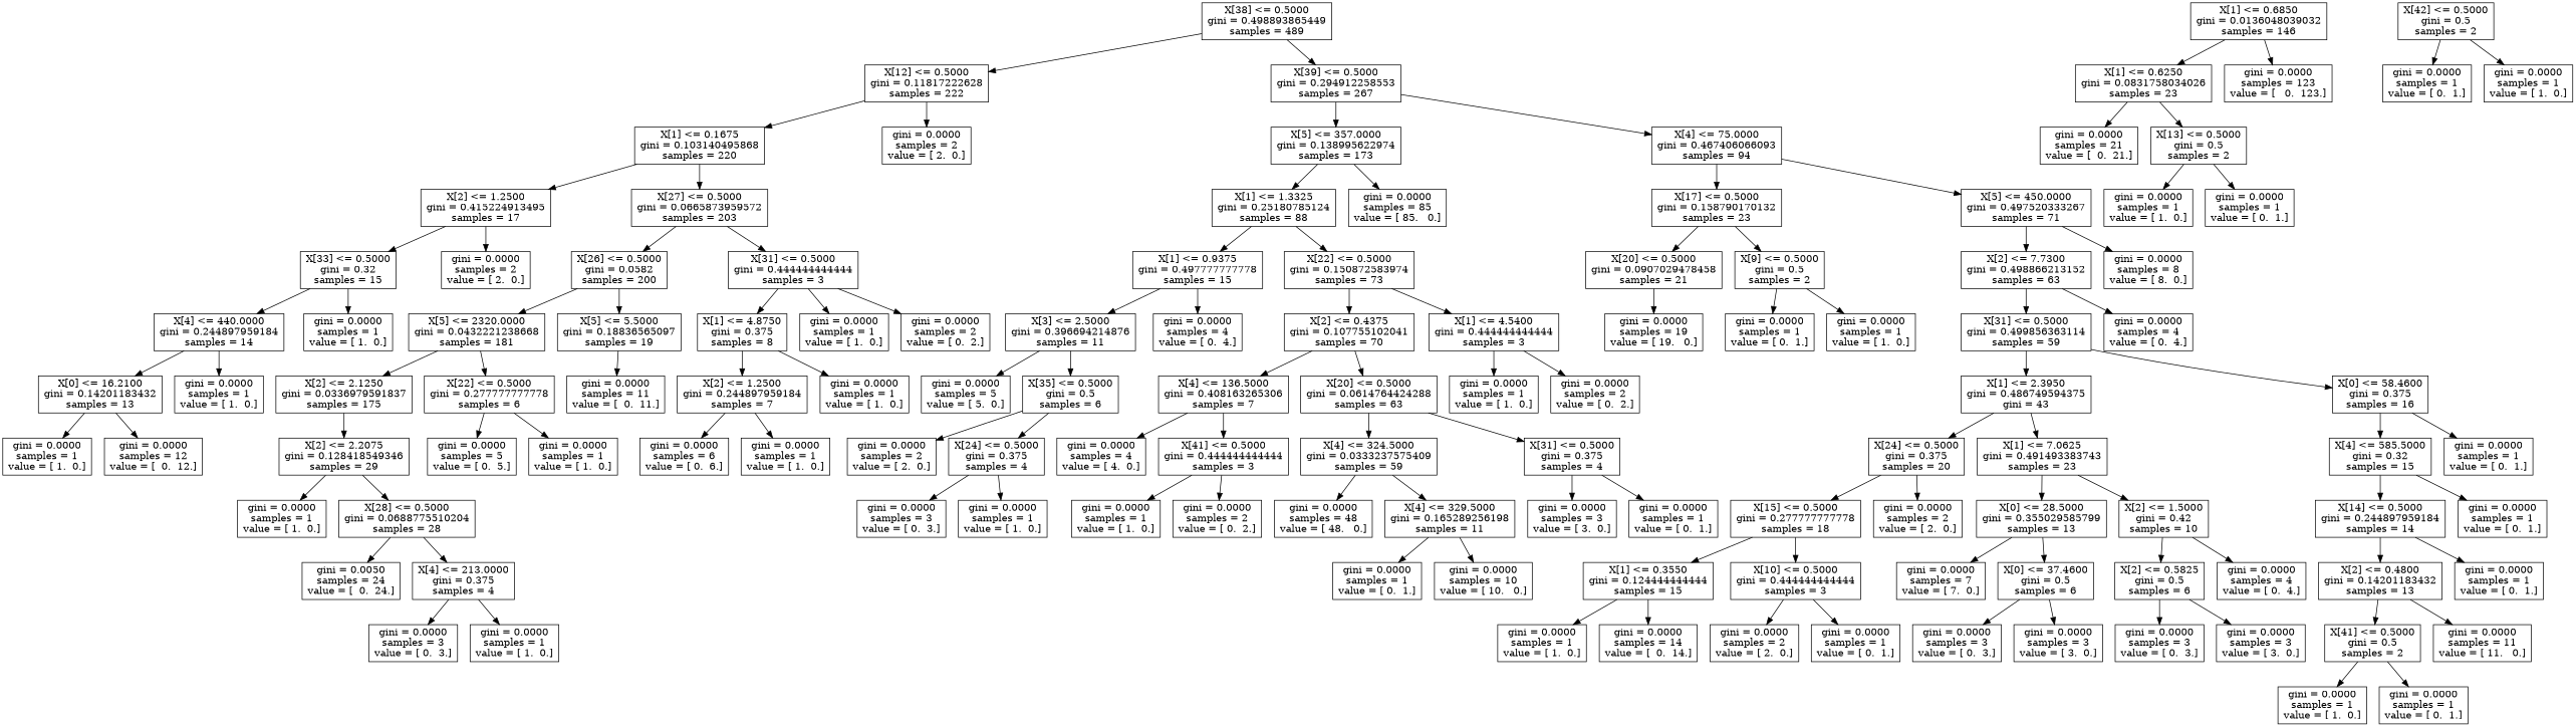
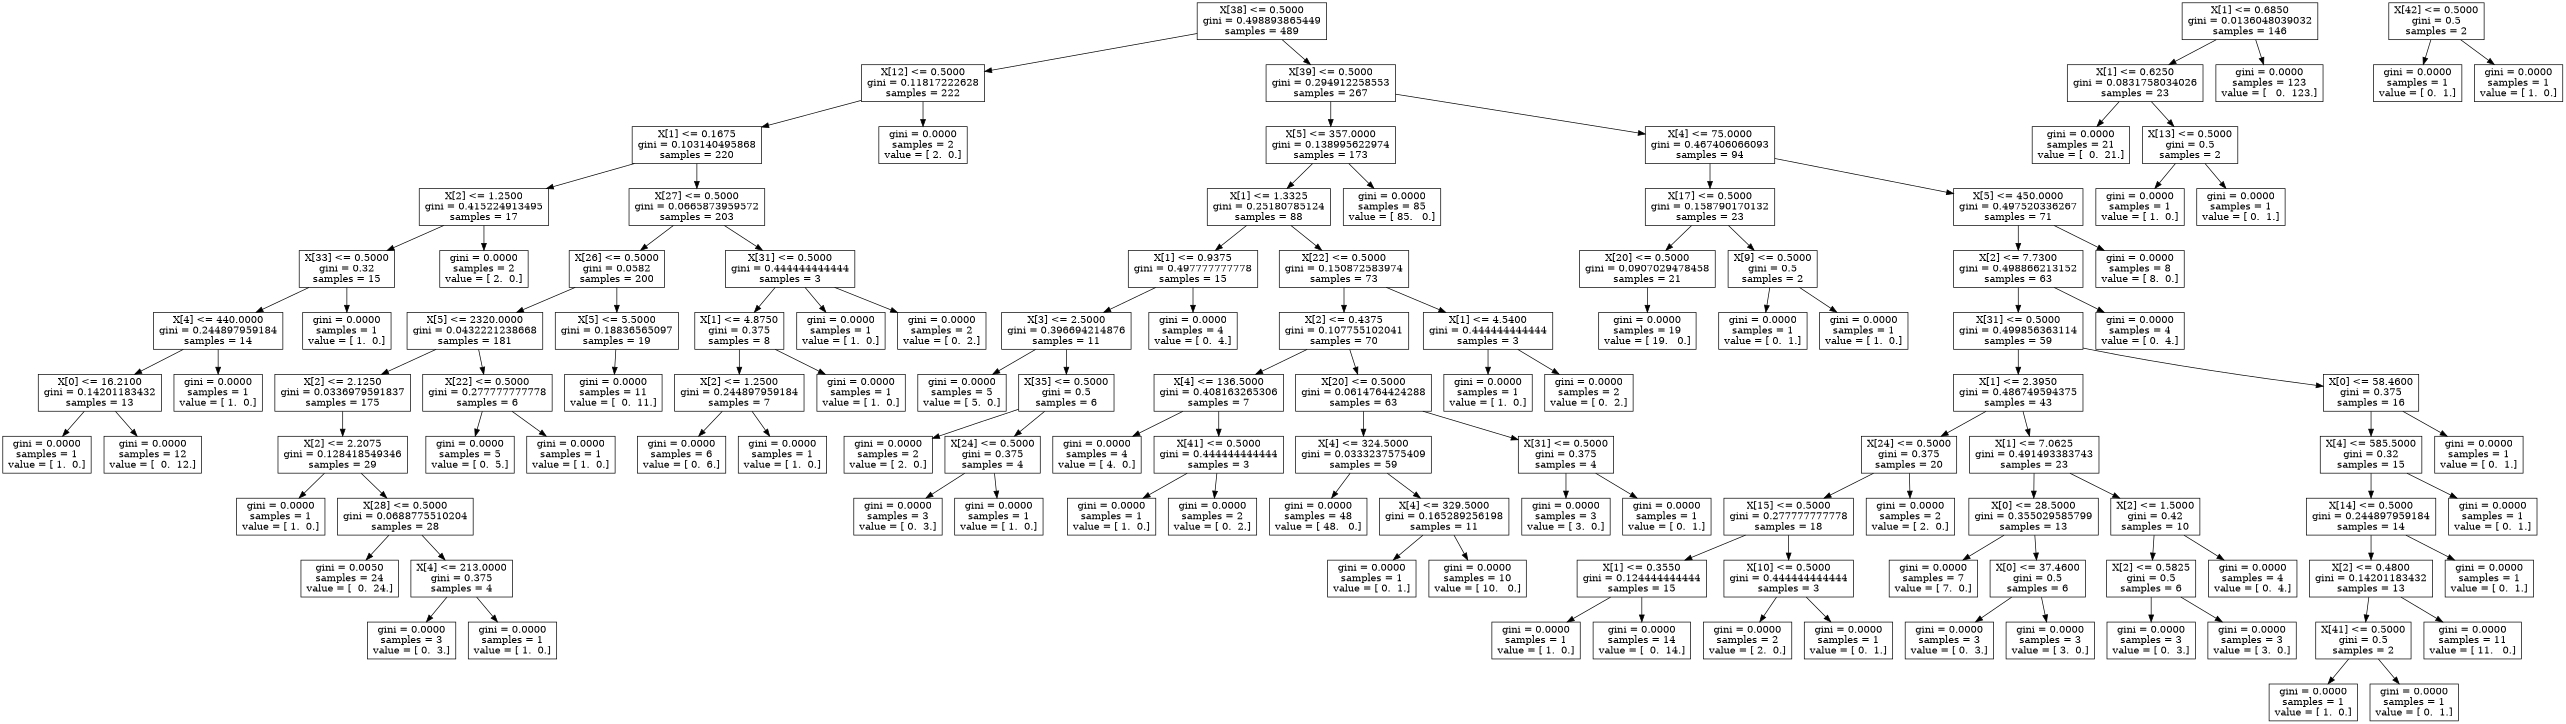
  digraph {
    node [shape=box]
    n1 [label="X[38] <= 0.5000\ngini = 0.498893865449\nsamples = 489"]
    n2 [label="X[12] <= 0.5000\ngini = 0.11817222628\nsamples = 222"]
    n3 [label="X[39] <= 0.5000\ngini = 0.294912258553\nsamples = 267"]
    n4 [label="X[1] <= 0.1675\ngini = 0.103140495868\nsamples = 220"]
    n5 [label="gini = 0.0000\nsamples = 2\nvalue = [ 2.  0.]"]
    n6 [label="X[5] <= 357.0000\ngini = 0.138995622974\nsamples = 173"]
    n7 [label="X[4] <= 75.0000\ngini = 0.467406066093\nsamples = 94"]
    n8 [label="X[2] <= 1.2500\ngini = 0.415224913495\nsamples = 17"]
    n9 [label="X[27] <= 0.5000\ngini = 0.0665873959572\nsamples = 203"]
    n10 [label="X[33] <= 0.5000\ngini = 0.32\nsamples = 15"]
    n11 [label="gini = 0.0000\nsamples = 2\nvalue = [ 2.  0.]"]
    n12 [label="X[26] <= 0.5000\ngini = 0.0582\nsamples = 200"]
    n13 [label="X[31] <= 0.5000\ngini = 0.444444444444\nsamples = 3"]
    n14 [label="X[4] <= 440.0000\ngini = 0.244897959184\nsamples = 14"]
    n15 [label="gini = 0.0000\nsamples = 1\nvalue = [ 1.  0.]"]
    n16 [label="X[0] <= 16.2100\ngini = 0.14201183432\nsamples = 13"]
    n17 [label="gini = 0.0000\nsamples = 1\nvalue = [ 1.  0.]"]
    n18 [label="gini = 0.0000\nsamples = 1\nvalue = [ 1.  0.]"]
    n19 [label="gini = 0.0000\nsamples = 12\nvalue = [  0.  12.]"]
    n20 [label="X[5] <= 2320.0000\ngini = 0.0432221238668\nsamples = 181"]
    n21 [label="X[5] <= 5.5000\ngini = 0.18836565097\nsamples = 19"]
    n22 [label="X[1] <= 4.8750\ngini = 0.375\nsamples = 8"]
    n23 [label="gini = 0.0000\nsamples = 1\nvalue = [ 1.  0.]"]
    n24 [label="gini = 0.0000\nsamples = 2\nvalue = [ 0.  2.]"]
    n25 [label="X[2] <= 2.1250\ngini = 0.0336979591837\nsamples = 175"]
    n26 [label="X[22] <= 0.5000\ngini = 0.277777777778\nsamples = 6"]
    n27 [label="gini = 0.0000\nsamples = 11\nvalue = [  0.  11.]"]
    n28 [label="X[2] <= 2.2075\ngini = 0.128418549346\nsamples = 29"]
    n29 [label="gini = 0.0000\nsamples = 5\nvalue = [ 0.  5.]"]
    n30 [label="gini = 0.0000\nsamples = 1\nvalue = [ 1.  0.]"]
    n31 [label="X[1] <= 0.6850\ngini = 0.0136048039032\nsamples = 146"]
    n32 [label="X[1] <= 0.6250\ngini = 0.0831758034026\nsamples = 23"]
    n33 [label="gini = 0.0000\nsamples = 123\nvalue = [   0.  123.]"]
    n34 [label="gini = 0.0000\nsamples = 1\nvalue = [ 1.  0.]"]
    n35 [label="X[28] <= 0.5000\ngini = 0.0688775510204\nsamples = 28"]
    n36 [label="gini = 0.0000\nsamples = 21\nvalue = [  0.  21.]"]
    n37 [label="X[13] <= 0.5000\ngini = 0.5\nsamples = 2"]
    n38 [label="gini = 0.0000\nsamples = 1\nvalue = [ 1.  0.]"]
    n39 [label="gini = 0.0000\nsamples = 1\nvalue = [ 0.  1.]"]
    n40 [label="gini = 0.0050\nsamples = 24\nvalue = [  0.  24.]"]
    n41 [label="X[4] <= 213.0000\ngini = 0.375\nsamples = 4"]
    n42 [label="gini = 0.0000\nsamples = 3\nvalue = [ 0.  3.]"]
    n43 [label="gini = 0.0000\nsamples = 1\nvalue = [ 1.  0.]"]
    n44 [label="X[2] <= 1.2500\ngini = 0.244897959184\nsamples = 7"]
    n45 [label="gini = 0.0000\nsamples = 1\nvalue = [ 1.  0.]"]
    n46 [label="gini = 0.0000\nsamples = 6\nvalue = [ 0.  6.]"]
    n47 [label="gini = 0.0000\nsamples = 1\nvalue = [ 1.  0.]"]
    n48 [label="X[1] <= 1.3325\ngini = 0.25180785124\nsamples = 88"]
    n49 [label="gini = 0.0000\nsamples = 85\nvalue = [ 85.   0.]"]
    n50 [label="X[17] <= 0.5000\ngini = 0.158790170132\nsamples = 23"]
-   n51 [label="X[5] <= 450.0000\ngini = 0.497520333267\nsamples = 71"]
+   n51 [label="X[5] <= 450.0000\ngini = 0.497520336267\nsamples = 71"]
    n52 [label="X[1] <= 0.9375\ngini = 0.497777777778\nsamples = 15"]
    n53 [label="X[22] <= 0.5000\ngini = 0.150872583974\nsamples = 73"]
    n54 [label="X[3] <= 2.5000\ngini = 0.396694214876\nsamples = 11"]
    n55 [label="gini = 0.0000\nsamples = 4\nvalue = [ 0.  4.]"]
    n56 [label="X[2] <= 0.4375\ngini = 0.107755102041\nsamples = 70"]
    n57 [label="X[1] <= 4.5400\ngini = 0.444444444444\nsamples = 3"]
    n58 [label="gini = 0.0000\nsamples = 5\nvalue = [ 5.  0.]"]
    n59 [label="X[35] <= 0.5000\ngini = 0.5\nsamples = 6"]
    n60 [label="gini = 0.0000\nsamples = 2\nvalue = [ 2.  0.]"]
    n61 [label="X[24] <= 0.5000\ngini = 0.375\nsamples = 4"]
    n62 [label="gini = 0.0000\nsamples = 3\nvalue = [ 0.  3.]"]
    n63 [label="gini = 0.0000\nsamples = 1\nvalue = [ 1.  0.]"]
    n64 [label="X[4] <= 136.5000\ngini = 0.408163265306\nsamples = 7"]
    n65 [label="X[20] <= 0.5000\ngini = 0.0614764424288\nsamples = 63"]
    n66 [label="gini = 0.0000\nsamples = 1\nvalue = [ 1.  0.]"]
    n67 [label="gini = 0.0000\nsamples = 2\nvalue = [ 0.  2.]"]
    n68 [label="gini = 0.0000\nsamples = 4\nvalue = [ 4.  0.]"]
    n69 [label="X[41] <= 0.5000\ngini = 0.444444444444\nsamples = 3"]
    n70 [label="X[4] <= 324.5000\ngini = 0.0333237575409\nsamples = 59"]
    n71 [label="X[31] <= 0.5000\ngini = 0.375\nsamples = 4"]
    n72 [label="gini = 0.0000\nsamples = 1\nvalue = [ 1.  0.]"]
    n73 [label="gini = 0.0000\nsamples = 2\nvalue = [ 0.  2.]"]
    n74 [label="gini = 0.0000\nsamples = 48\nvalue = [ 48.   0.]"]
    n75 [label="X[4] <= 329.5000\ngini = 0.165289256198\nsamples = 11"]
    n76 [label="gini = 0.0000\nsamples = 3\nvalue = [ 3.  0.]"]
    n77 [label="gini = 0.0000\nsamples = 1\nvalue = [ 0.  1.]"]
    n78 [label="gini = 0.0000\nsamples = 1\nvalue = [ 0.  1.]"]
    n79 [label="gini = 0.0000\nsamples = 10\nvalue = [ 10.   0.]"]
    n80 [label="X[20] <= 0.5000\ngini = 0.0907029478458\nsamples = 21"]
    n81 [label="X[9] <= 0.5000\ngini = 0.5\nsamples = 2"]
    n82 [label="X[2] <= 7.7300\ngini = 0.498866213152\nsamples = 63"]
    n83 [label="gini = 0.0000\nsamples = 8\nvalue = [ 8.  0.]"]
    n84 [label="gini = 0.0000\nsamples = 19\nvalue = [ 19.   0.]"]
    n85 [label="gini = 0.0000\nsamples = 1\nvalue = [ 0.  1.]"]
    n86 [label="gini = 0.0000\nsamples = 1\nvalue = [ 1.  0.]"]
    n87 [label="X[42] <= 0.5000\ngini = 0.5\nsamples = 2"]
    n88 [label="gini = 0.0000\nsamples = 1\nvalue = [ 0.  1.]"]
    n89 [label="gini = 0.0000\nsamples = 1\nvalue = [ 1.  0.]"]
    n90 [label="X[31] <= 0.5000\ngini = 0.499856363114\nsamples = 59"]
    n91 [label="gini = 0.0000\nsamples = 4\nvalue = [ 0.  4.]"]
-   n92 [label="X[1] <= 2.3950\ngini = 0.486749594375\ngini = 43"]
+   n92 [label="X[1] <= 2.3950\ngini = 0.486749594375\nsamples = 43"]
    n93 [label="X[0] <= 58.4600\ngini = 0.375\nsamples = 16"]
    n94 [label="X[24] <= 0.5000\ngini = 0.375\nsamples = 20"]
    n95 [label="X[1] <= 7.0625\ngini = 0.491493383743\nsamples = 23"]
    n96 [label="X[4] <= 585.5000\ngini = 0.32\nsamples = 15"]
    n97 [label="gini = 0.0000\nsamples = 1\nvalue = [ 0.  1.]"]
    n98 [label="X[15] <= 0.5000\ngini = 0.277777777778\nsamples = 18"]
    n99 [label="gini = 0.0000\nsamples = 2\nvalue = [ 2.  0.]"]
    n100 [label="X[0] <= 28.5000\ngini = 0.355029585799\nsamples = 13"]
    n101 [label="X[2] <= 1.5000\ngini = 0.42\nsamples = 10"]
    n102 [label="X[1] <= 0.3550\ngini = 0.124444444444\nsamples = 15"]
    n103 [label="X[10] <= 0.5000\ngini = 0.444444444444\nsamples = 3"]
    n104 [label="gini = 0.0000\nsamples = 1\nvalue = [ 1.  0.]"]
    n105 [label="gini = 0.0000\nsamples = 14\nvalue = [  0.  14.]"]
    n106 [label="gini = 0.0000\nsamples = 2\nvalue = [ 2.  0.]"]
    n107 [label="gini = 0.0000\nsamples = 1\nvalue = [ 0.  1.]"]
    n108 [label="gini = 0.0000\nsamples = 7\nvalue = [ 7.  0.]"]
    n109 [label="X[0] <= 37.4600\ngini = 0.5\nsamples = 6"]
    n110 [label="X[2] <= 0.5825\ngini = 0.5\nsamples = 6"]
    n111 [label="gini = 0.0000\nsamples = 4\nvalue = [ 0.  4.]"]
    n112 [label="gini = 0.0000\nsamples = 3\nvalue = [ 0.  3.]"]
    n113 [label="gini = 0.0000\nsamples = 3\nvalue = [ 3.  0.]"]
    n114 [label="gini = 0.0000\nsamples = 3\nvalue = [ 0.  3.]"]
    n115 [label="gini = 0.0000\nsamples = 3\nvalue = [ 3.  0.]"]
    n116 [label="X[14] <= 0.5000\ngini = 0.244897959184\nsamples = 14"]
    n117 [label="gini = 0.0000\nsamples = 1\nvalue = [ 0.  1.]"]
    n118 [label="X[2] <= 0.4800\ngini = 0.14201183432\nsamples = 13"]
    n119 [label="gini = 0.0000\nsamples = 1\nvalue = [ 0.  1.]"]
    n120 [label="X[41] <= 0.5000\ngini = 0.5\nsamples = 2"]
    n121 [label="gini = 0.0000\nsamples = 11\nvalue = [ 11.   0.]"]
    n122 [label="gini = 0.0000\nsamples = 1\nvalue = [ 1.  0.]"]
    n123 [label="gini = 0.0000\nsamples = 1\nvalue = [ 0.  1.]"]
    n1 -> n2
    n1 -> n3
    n2 -> n4
    n2 -> n5
    n3 -> n6
    n3 -> n7
    n4 -> n8
    n4 -> n9
    n6 -> n48
    n6 -> n49
    n7 -> n50
    n7 -> n51
    n8 -> n10
    n8 -> n11
    n9 -> n12
    n9 -> n13
    n10 -> n14
    n10 -> n15
    n12 -> n20
    n12 -> n21
    n13 -> n22
    n13 -> n23
    n13 -> n24
    n14 -> n16
    n14 -> n17
    n16 -> n18
    n16 -> n19
    n20 -> n25
    n20 -> n26
    n21 -> n27
    n22 -> n44
    n22 -> n45
    n25 -> n28
    n26 -> n29
    n26 -> n30
    n28 -> n34
    n28 -> n35
    n31 -> n32
    n31 -> n33
    n32 -> n36
    n32 -> n37
    n35 -> n40
    n35 -> n41
    n37 -> n38
    n37 -> n39
    n41 -> n42
    n41 -> n43
    n44 -> n46
    n44 -> n47
    n48 -> n52
    n48 -> n53
    n50 -> n80
    n50 -> n81
    n51 -> n82
    n51 -> n83
    n52 -> n54
    n52 -> n55
    n53 -> n56
    n53 -> n57
    n54 -> n58
    n54 -> n59
    n56 -> n64
    n56 -> n65
    n57 -> n66
    n57 -> n67
    n59 -> n60
    n59 -> n61
    n61 -> n62
    n61 -> n63
    n64 -> n68
    n64 -> n69
    n65 -> n70
    n65 -> n71
    n69 -> n72
    n69 -> n73
    n70 -> n74
    n70 -> n75
    n71 -> n76
    n71 -> n77
    n75 -> n78
    n75 -> n79
    n80 -> n84
    n81 -> n85
    n81 -> n86
    n82 -> n90
    n82 -> n91
    n87 -> n88
    n87 -> n89
    n90 -> n92
    n90 -> n93
    n92 -> n94
    n92 -> n95
    n93 -> n96
    n93 -> n97
    n94 -> n98
    n94 -> n99
    n95 -> n100
    n95 -> n101
    n96 -> n116
    n96 -> n117
    n98 -> n102
    n98 -> n103
    n100 -> n108
    n100 -> n109
    n101 -> n110
    n101 -> n111
    n102 -> n104
    n102 -> n105
    n103 -> n106
    n103 -> n107
    n109 -> n112
    n109 -> n113
    n110 -> n114
    n110 -> n115
    n116 -> n118
    n116 -> n119
    n118 -> n120
    n118 -> n121
    n120 -> n122
    n120 -> n123
  }
